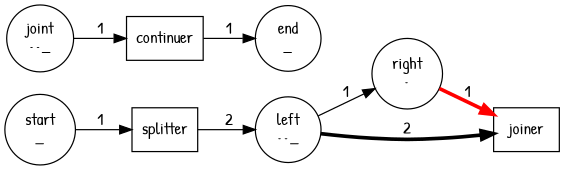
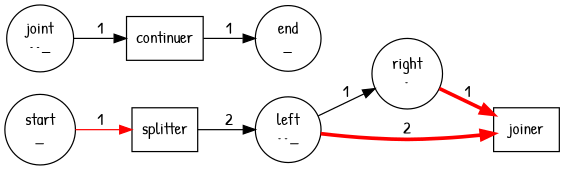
  digraph {
    fontname="Patrick Hand"
    rankdir=LR
    node [fontname="Patrick Hand" shape=circle]
    edge [fontname="Patrick Hand"]
    n1 [label="right\n•\n"]
    n2 [label=joiner shape=box]
    n3 [label="left\n••_\n"]
    n4 [label="end\n_\n"]
    n5 [label=continuer shape=box]
    n6 [label="joint\n••_\n"]
    n7 [label="start\n_\n"]
    n8 [label=splitter shape=box]
    n1 -> n2 [color=red label=1 penwidth=3.0]
    n3 -> n1 [label=1]
-   n3 -> n2 [color=black label=2 penwidth=3.0]
+   n3 -> n2 [color=red label=2 penwidth=3.0]
    n5 -> n4 [label=1]
    n6 -> n5 [label=1]
-   n7 -> n8 [label=1]
+   n7 -> n8 [label=1 color=red]
    n8 -> n3 [label=2]
  }
